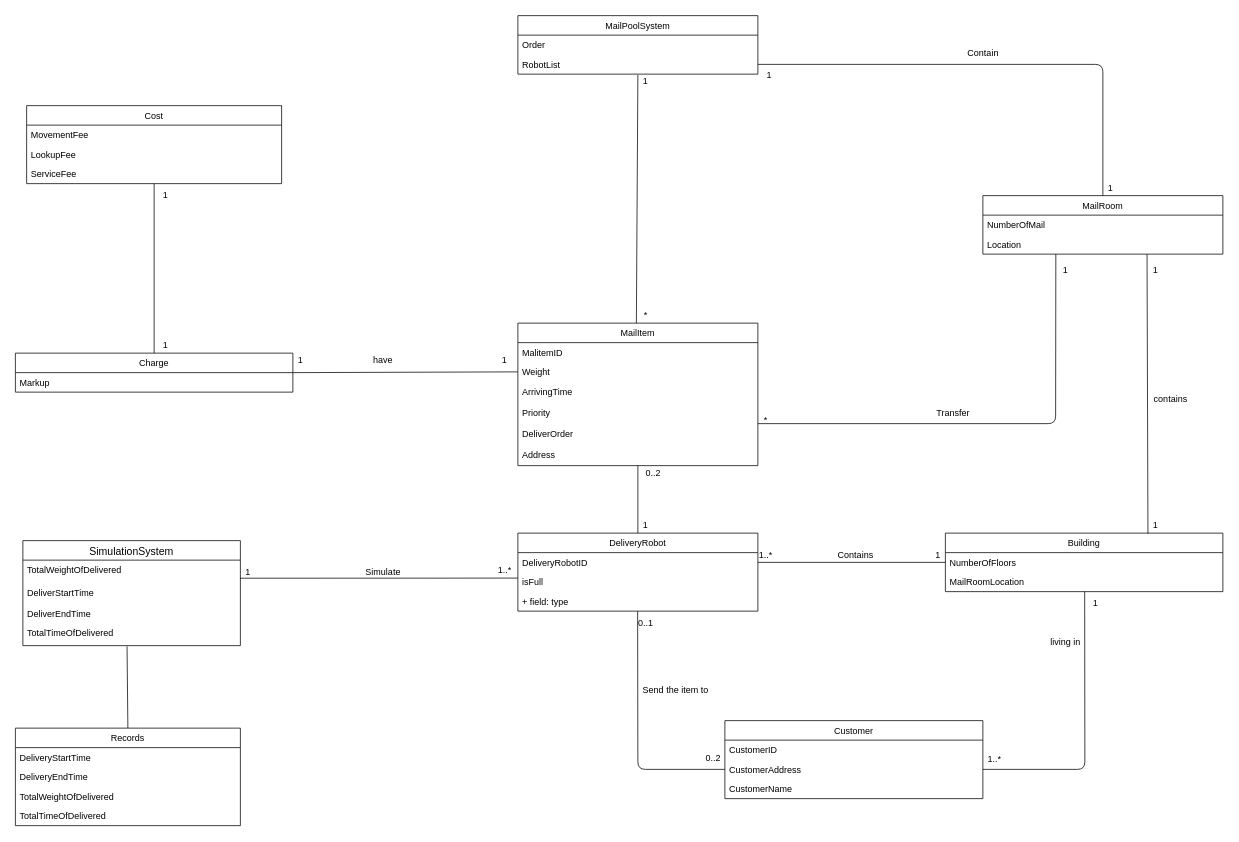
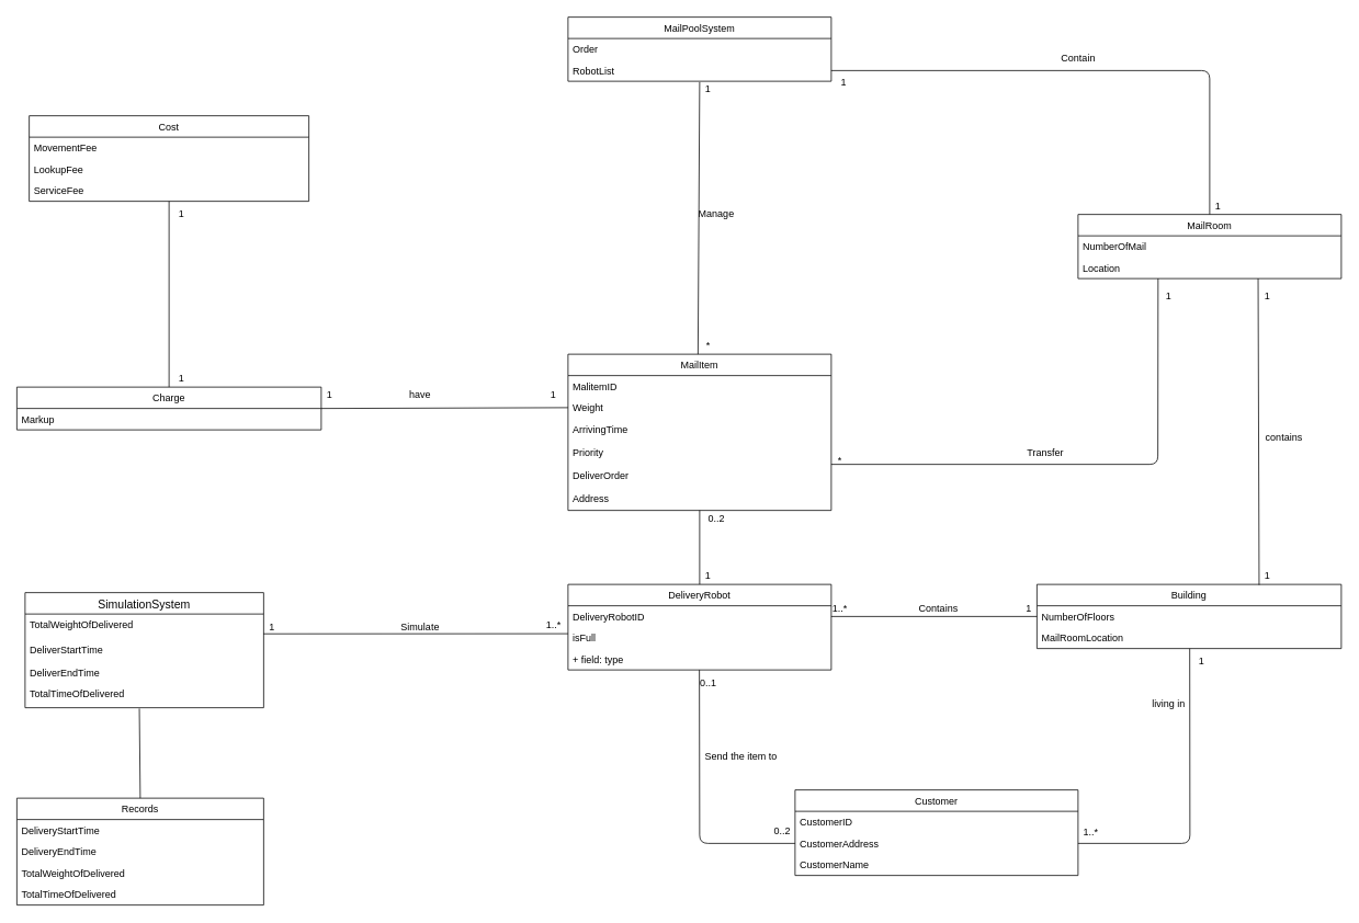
  <mxCell id="0" />
  <mxCell id="1" parent="0" />
  <mxCell id="2" value="MailItem" style="swimlane;fontStyle=0;childLayout=stackLayout;horizontal=1;startSize=26;fillColor=none;horizontalStack=0;resizeParent=1;resizeParentMax=0;resizeLast=0;collapsible=1;marginBottom=0;" parent="1" vertex="1"><mxGeometry x="690" y="430" width="320" height="190" as="geometry" /></mxCell>
  <mxCell id="3" value="MalitemID" style="text;strokeColor=none;fillColor=none;align=left;verticalAlign=top;spacingLeft=4;spacingRight=4;overflow=hidden;rotatable=0;points=[[0,0.5],[1,0.5]];portConstraint=eastwest;" parent="2" vertex="1"><mxGeometry y="26" width="320" height="26" as="geometry" /></mxCell>
  <mxCell id="4" value="Weight" style="text;strokeColor=none;fillColor=none;align=left;verticalAlign=top;spacingLeft=4;spacingRight=4;overflow=hidden;rotatable=0;points=[[0,0.5],[1,0.5]];portConstraint=eastwest;" parent="2" vertex="1"><mxGeometry y="52" width="320" height="26" as="geometry" /></mxCell>
  <mxCell id="5" value="ArrivingTime&#10;&#10;Priority&#10;&#10;DeliverOrder&#10;&#10;Address&#10;" style="text;strokeColor=none;fillColor=none;align=left;verticalAlign=top;spacingLeft=4;spacingRight=4;overflow=hidden;rotatable=0;points=[[0,0.5],[1,0.5]];portConstraint=eastwest;" parent="2" vertex="1"><mxGeometry y="78" width="320" height="112" as="geometry" /></mxCell>
  <mxCell id="6" value="" style="endArrow=none;html=1;entryX=0.5;entryY=1.038;entryDx=0;entryDy=0;entryPerimeter=0;" parent="1" target="17" edge="1"><mxGeometry width="50" height="50" relative="1" as="geometry"><mxPoint x="848" y="430" as="sourcePoint" /><mxPoint x="848.08" y="120.99" as="targetPoint" /></mxGeometry></mxCell>
  <mxCell id="7" value="1" style="text;html=1;align=center;verticalAlign=middle;resizable=0;points=[];autosize=1;" parent="1" vertex="1"><mxGeometry x="850" y="98" width="20" height="20" as="geometry" /></mxCell>
  <mxCell id="8" value="*" style="text;html=1;align=center;verticalAlign=middle;resizable=0;points=[];autosize=1;" parent="1" vertex="1"><mxGeometry x="850" y="410" width="20" height="20" as="geometry" /></mxCell>
  <mxCell id="9" value="" style="endArrow=none;html=1;entryX=0.304;entryY=1;entryDx=0;entryDy=0;entryPerimeter=0;exitX=1;exitY=0.5;exitDx=0;exitDy=0;" parent="1" source="5" target="14" edge="1"><mxGeometry width="50" height="50" relative="1" as="geometry"><mxPoint x="1050" y="330" as="sourcePoint" /><mxPoint x="1406.96" y="338" as="targetPoint" /><Array as="points"><mxPoint x="1407" y="564" /></Array></mxGeometry></mxCell>
  <mxCell id="10" value="1" style="text;html=1;align=center;verticalAlign=middle;resizable=0;points=[];autosize=1;" parent="1" vertex="1"><mxGeometry x="1410" y="350" width="20" height="20" as="geometry" /></mxCell>
  <mxCell id="11" value="*" style="text;html=1;align=center;verticalAlign=middle;resizable=0;points=[];autosize=1;" parent="1" vertex="1"><mxGeometry x="1010" y="550" width="20" height="20" as="geometry" /></mxCell>
  <mxCell id="12" value="MailRoom" style="swimlane;fontStyle=0;childLayout=stackLayout;horizontal=1;startSize=26;fillColor=none;horizontalStack=0;resizeParent=1;resizeParentMax=0;resizeLast=0;collapsible=1;marginBottom=0;" parent="1" vertex="1"><mxGeometry x="1310" y="260" width="320" height="78" as="geometry" /></mxCell>
  <mxCell id="13" value="NumberOfMail" style="text;strokeColor=none;fillColor=none;align=left;verticalAlign=top;spacingLeft=4;spacingRight=4;overflow=hidden;rotatable=0;points=[[0,0.5],[1,0.5]];portConstraint=eastwest;" parent="12" vertex="1"><mxGeometry y="26" width="320" height="26" as="geometry" /></mxCell>
  <mxCell id="14" value="Location" style="text;strokeColor=none;fillColor=none;align=left;verticalAlign=top;spacingLeft=4;spacingRight=4;overflow=hidden;rotatable=0;points=[[0,0.5],[1,0.5]];portConstraint=eastwest;" vertex="1" parent="12"><mxGeometry y="52" width="320" height="26" as="geometry" /></mxCell>
  <mxCell id="15" value="MailPoolSystem" style="swimlane;fontStyle=0;childLayout=stackLayout;horizontal=1;startSize=26;fillColor=none;horizontalStack=0;resizeParent=1;resizeParentMax=0;resizeLast=0;collapsible=1;marginBottom=0;" parent="1" vertex="1"><mxGeometry x="690" y="20" width="320" height="78" as="geometry" /></mxCell>
  <mxCell id="16" value="Order" style="text;strokeColor=none;fillColor=none;align=left;verticalAlign=top;spacingLeft=4;spacingRight=4;overflow=hidden;rotatable=0;points=[[0,0.5],[1,0.5]];portConstraint=eastwest;" parent="15" vertex="1"><mxGeometry y="26" width="320" height="26" as="geometry" /></mxCell>
  <mxCell id="17" value="RobotList" style="text;strokeColor=none;fillColor=none;align=left;verticalAlign=top;spacingLeft=4;spacingRight=4;overflow=hidden;rotatable=0;points=[[0,0.5],[1,0.5]];portConstraint=eastwest;" parent="15" vertex="1"><mxGeometry y="52" width="320" height="26" as="geometry" /></mxCell>
  <mxCell id="18" value="" style="endArrow=none;html=1;entryX=0.5;entryY=0;entryDx=0;entryDy=0;exitX=1;exitY=0.5;exitDx=0;exitDy=0;" parent="1" source="17" target="12" edge="1"><mxGeometry width="50" height="50" relative="1" as="geometry"><mxPoint x="1050" y="330" as="sourcePoint" /><mxPoint x="1100" y="280" as="targetPoint" /><Array as="points"><mxPoint x="1470" y="85" /></Array></mxGeometry></mxCell>
  <mxCell id="19" value="1" style="text;html=1;align=center;verticalAlign=middle;resizable=0;points=[];autosize=1;" parent="1" vertex="1"><mxGeometry x="1470" y="240" width="20" height="20" as="geometry" /></mxCell>
  <mxCell id="20" value="1" style="text;html=1;align=center;verticalAlign=middle;resizable=0;points=[];autosize=1;" parent="1" vertex="1"><mxGeometry x="1015" y="90" width="20" height="20" as="geometry" /></mxCell>
  <mxCell id="21" value="Contain" style="text;html=1;align=center;verticalAlign=middle;resizable=0;points=[];autosize=1;" parent="1" vertex="1"><mxGeometry x="1280" y="60" width="60" height="20" as="geometry" /></mxCell>
+ <mxCell id="22" value="Manage" style="text;html=1;align=center;verticalAlign=middle;resizable=0;points=[];autosize=1;" parent="1" vertex="1"><mxGeometry x="840" y="250" width="60" height="20" as="geometry" /></mxCell>
  <mxCell id="23" value="Transfer" style="text;html=1;align=center;verticalAlign=middle;resizable=0;points=[];autosize=1;" parent="1" vertex="1"><mxGeometry x="1240" y="540" width="60" height="20" as="geometry" /></mxCell>
  <mxCell id="24" value="" style="endArrow=none;html=1;exitX=0.5;exitY=0;exitDx=0;exitDy=0;entryX=0.5;entryY=1;entryDx=0;entryDy=0;entryPerimeter=0;" parent="1" source="25" target="5" edge="1"><mxGeometry width="50" height="50" relative="1" as="geometry"><mxPoint x="930" y="560" as="sourcePoint" /><mxPoint x="980" y="510" as="targetPoint" /></mxGeometry></mxCell>
  <mxCell id="25" value="DeliveryRobot" style="swimlane;fontStyle=0;childLayout=stackLayout;horizontal=1;startSize=26;fillColor=none;horizontalStack=0;resizeParent=1;resizeParentMax=0;resizeLast=0;collapsible=1;marginBottom=0;" parent="1" vertex="1"><mxGeometry x="690" y="710" width="320" height="104" as="geometry" /></mxCell>
  <mxCell id="26" value="DeliveryRobotID" style="text;strokeColor=none;fillColor=none;align=left;verticalAlign=top;spacingLeft=4;spacingRight=4;overflow=hidden;rotatable=0;points=[[0,0.5],[1,0.5]];portConstraint=eastwest;" parent="25" vertex="1"><mxGeometry y="26" width="320" height="26" as="geometry" /></mxCell>
  <mxCell id="27" value="isFull" style="text;strokeColor=none;fillColor=none;align=left;verticalAlign=top;spacingLeft=4;spacingRight=4;overflow=hidden;rotatable=0;points=[[0,0.5],[1,0.5]];portConstraint=eastwest;" parent="25" vertex="1"><mxGeometry y="52" width="320" height="26" as="geometry" /></mxCell>
  <mxCell id="28" value="+ field: type" style="text;strokeColor=none;fillColor=none;align=left;verticalAlign=top;spacingLeft=4;spacingRight=4;overflow=hidden;rotatable=0;points=[[0,0.5],[1,0.5]];portConstraint=eastwest;" parent="25" vertex="1"><mxGeometry y="78" width="320" height="26" as="geometry" /></mxCell>
  <mxCell id="29" value="0..2" style="text;html=1;align=center;verticalAlign=middle;resizable=0;points=[];autosize=1;" parent="1" vertex="1"><mxGeometry x="850" y="620" width="40" height="20" as="geometry" /></mxCell>
  <mxCell id="30" value="1" style="text;html=1;align=center;verticalAlign=middle;resizable=0;points=[];autosize=1;" parent="1" vertex="1"><mxGeometry x="850" y="690" width="20" height="20" as="geometry" /></mxCell>
  <mxCell id="31" value="" style="endArrow=none;html=1;exitX=0;exitY=0.306;exitDx=0;exitDy=0;entryX=0.999;entryY=0.804;entryDx=0;entryDy=0;entryPerimeter=0;exitPerimeter=0;" parent="1" source="27" target="48" edge="1"><mxGeometry width="50" height="50" relative="1" as="geometry"><mxPoint x="1130" y="920" as="sourcePoint" /><mxPoint x="420" y="720" as="targetPoint" /><Array as="points" /></mxGeometry></mxCell>
  <mxCell id="32" value="Simulate" style="text;html=1;align=center;verticalAlign=middle;resizable=0;points=[];autosize=1;" parent="1" vertex="1"><mxGeometry x="480" y="752" width="60" height="20" as="geometry" /></mxCell>
  <mxCell id="33" value="1" style="text;html=1;align=center;verticalAlign=middle;resizable=0;points=[];autosize=1;" parent="1" vertex="1"><mxGeometry x="320" y="752" width="20" height="20" as="geometry" /></mxCell>
  <mxCell id="34" value="1..*" style="text;html=1;align=center;verticalAlign=middle;resizable=0;points=[];autosize=1;" parent="1" vertex="1"><mxGeometry x="657" y="750" width="30" height="20" as="geometry" /></mxCell>
  <mxCell id="35" value="" style="endArrow=none;html=1;exitX=0;exitY=0.5;exitDx=0;exitDy=0;entryX=1;entryY=0.5;entryDx=0;entryDy=0;" parent="1" source="4" target="64" edge="1"><mxGeometry width="50" height="50" relative="1" as="geometry"><mxPoint x="250" y="680" as="sourcePoint" /><mxPoint x="390" y="495" as="targetPoint" /></mxGeometry></mxCell>
  <mxCell id="36" value="1" style="text;html=1;align=center;verticalAlign=middle;resizable=0;points=[];autosize=1;" parent="1" vertex="1"><mxGeometry x="390" y="470" width="20" height="20" as="geometry" /></mxCell>
  <mxCell id="37" value="1" style="text;html=1;align=center;verticalAlign=middle;resizable=0;points=[];autosize=1;" parent="1" vertex="1"><mxGeometry x="662" y="470" width="20" height="20" as="geometry" /></mxCell>
  <mxCell id="38" value="have" style="text;html=1;align=center;verticalAlign=middle;resizable=0;points=[];autosize=1;" parent="1" vertex="1"><mxGeometry x="490" y="470" width="40" height="20" as="geometry" /></mxCell>
  <mxCell id="39" value="" style="endArrow=none;html=1;exitX=0.5;exitY=0;exitDx=0;exitDy=0;" parent="1" source="64" target="43" edge="1"><mxGeometry width="50" height="50" relative="1" as="geometry"><mxPoint x="150" y="340" as="sourcePoint" /><mxPoint x="205" y="240" as="targetPoint" /></mxGeometry></mxCell>
  <mxCell id="40" value="Cost" style="swimlane;fontStyle=0;childLayout=stackLayout;horizontal=1;startSize=26;fillColor=none;horizontalStack=0;resizeParent=1;resizeParentMax=0;resizeLast=0;collapsible=1;marginBottom=0;" parent="1" vertex="1"><mxGeometry x="35" y="140" width="340" height="104" as="geometry" /></mxCell>
  <mxCell id="41" value="MovementFee" style="text;strokeColor=none;fillColor=none;align=left;verticalAlign=top;spacingLeft=4;spacingRight=4;overflow=hidden;rotatable=0;points=[[0,0.5],[1,0.5]];portConstraint=eastwest;" parent="40" vertex="1"><mxGeometry y="26" width="340" height="26" as="geometry" /></mxCell>
  <mxCell id="42" value="LookupFee" style="text;strokeColor=none;fillColor=none;align=left;verticalAlign=top;spacingLeft=4;spacingRight=4;overflow=hidden;rotatable=0;points=[[0,0.5],[1,0.5]];portConstraint=eastwest;" parent="40" vertex="1"><mxGeometry y="52" width="340" height="26" as="geometry" /></mxCell>
  <mxCell id="43" value="ServiceFee" style="text;strokeColor=none;fillColor=none;align=left;verticalAlign=top;spacingLeft=4;spacingRight=4;overflow=hidden;rotatable=0;points=[[0,0.5],[1,0.5]];portConstraint=eastwest;" parent="40" vertex="1"><mxGeometry y="78" width="340" height="26" as="geometry" /></mxCell>
  <mxCell id="44" value="1" style="text;html=1;align=center;verticalAlign=middle;resizable=0;points=[];autosize=1;" parent="1" vertex="1"><mxGeometry x="210" y="250" width="20" height="20" as="geometry" /></mxCell>
  <mxCell id="45" value="1" style="text;html=1;align=center;verticalAlign=middle;resizable=0;points=[];autosize=1;" parent="1" vertex="1"><mxGeometry x="210" y="450" width="20" height="20" as="geometry" /></mxCell>
  <mxCell id="46" value="" style="group" parent="1" vertex="1" connectable="0"><mxGeometry x="30" y="720" width="290" height="150" as="geometry" /></mxCell>
  <mxCell id="47" value="SimulationSystem" style="swimlane;fontStyle=0;childLayout=stackLayout;horizontal=1;startSize=26;horizontalStack=0;resizeParent=1;resizeParentMax=0;resizeLast=0;collapsible=1;marginBottom=0;align=center;fontSize=14;" parent="46" vertex="1"><mxGeometry width="290" height="140" as="geometry" /></mxCell>
  <mxCell id="48" value="TotalWeightOfDelivered" style="text;strokeColor=none;fillColor=none;spacingLeft=4;spacingRight=4;overflow=hidden;rotatable=0;points=[[0,0.5],[1,0.5]];portConstraint=eastwest;fontSize=12;" parent="47" vertex="1"><mxGeometry y="26" width="290" height="30" as="geometry" /></mxCell>
  <mxCell id="49" value="DeliverStartTime&#10;&#10;DeliverEndTime" style="text;strokeColor=none;fillColor=none;spacingLeft=4;spacingRight=4;overflow=hidden;rotatable=0;points=[[0,0.5],[1,0.5]];portConstraint=eastwest;fontSize=12;" parent="47" vertex="1"><mxGeometry y="56" width="290" height="84" as="geometry" /></mxCell>
  <mxCell id="50" value="TotalTimeOfDelivered" style="text;strokeColor=none;fillColor=none;spacingLeft=4;spacingRight=4;overflow=hidden;rotatable=0;points=[[0,0.5],[1,0.5]];portConstraint=eastwest;fontSize=12;" parent="46" vertex="1"><mxGeometry y="110" width="290" height="30" as="geometry" /></mxCell>
  <mxCell id="51" value="Contains" style="text;html=1;align=center;verticalAlign=middle;resizable=0;points=[];autosize=1;" parent="1" vertex="1"><mxGeometry x="1110" y="730" width="60" height="20" as="geometry" /></mxCell>
  <mxCell id="52" value="1..*" style="text;html=1;align=center;verticalAlign=middle;resizable=0;points=[];autosize=1;" parent="1" vertex="1"><mxGeometry x="1005" y="730" width="30" height="20" as="geometry" /></mxCell>
  <mxCell id="53" value="1" style="text;html=1;align=center;verticalAlign=middle;resizable=0;points=[];autosize=1;" parent="1" vertex="1"><mxGeometry x="1240" y="730" width="20" height="20" as="geometry" /></mxCell>
  <mxCell id="54" value="" style="endArrow=none;html=1;exitX=1;exitY=0.5;exitDx=0;exitDy=0;entryX=0;entryY=0.5;entryDx=0;entryDy=0;" parent="1" source="26" target="56" edge="1"><mxGeometry width="50" height="50" relative="1" as="geometry"><mxPoint x="1140" y="780" as="sourcePoint" /><mxPoint x="1190" y="730" as="targetPoint" /></mxGeometry></mxCell>
  <mxCell id="55" value="Building" style="swimlane;fontStyle=0;childLayout=stackLayout;horizontal=1;startSize=26;fillColor=none;horizontalStack=0;resizeParent=1;resizeParentMax=0;resizeLast=0;collapsible=1;marginBottom=0;" parent="1" vertex="1"><mxGeometry x="1260" y="710" width="370" height="78" as="geometry" /></mxCell>
  <mxCell id="56" value="NumberOfFloors" style="text;strokeColor=none;fillColor=none;align=left;verticalAlign=top;spacingLeft=4;spacingRight=4;overflow=hidden;rotatable=0;points=[[0,0.5],[1,0.5]];portConstraint=eastwest;" parent="55" vertex="1"><mxGeometry y="26" width="370" height="26" as="geometry" /></mxCell>
  <mxCell id="57" value="MailRoomLocation" style="text;strokeColor=none;fillColor=none;align=left;verticalAlign=top;spacingLeft=4;spacingRight=4;overflow=hidden;rotatable=0;points=[[0,0.5],[1,0.5]];portConstraint=eastwest;" parent="55" vertex="1"><mxGeometry y="52" width="370" height="26" as="geometry" /></mxCell>
  <mxCell id="58" value="Customer" style="swimlane;fontStyle=0;childLayout=stackLayout;horizontal=1;startSize=26;fillColor=none;horizontalStack=0;resizeParent=1;resizeParentMax=0;resizeLast=0;collapsible=1;marginBottom=0;" parent="1" vertex="1"><mxGeometry x="966" y="960" width="344" height="104" as="geometry" /></mxCell>
  <mxCell id="59" value="CustomerID" style="text;strokeColor=none;fillColor=none;align=left;verticalAlign=top;spacingLeft=4;spacingRight=4;overflow=hidden;rotatable=0;points=[[0,0.5],[1,0.5]];portConstraint=eastwest;" parent="58" vertex="1"><mxGeometry y="26" width="344" height="26" as="geometry" /></mxCell>
  <mxCell id="60" value="CustomerAddress" style="text;strokeColor=none;fillColor=none;align=left;verticalAlign=top;spacingLeft=4;spacingRight=4;overflow=hidden;rotatable=0;points=[[0,0.5],[1,0.5]];portConstraint=eastwest;" parent="58" vertex="1"><mxGeometry y="52" width="344" height="26" as="geometry" /></mxCell>
  <mxCell id="61" value="CustomerName" style="text;strokeColor=none;fillColor=none;align=left;verticalAlign=top;spacingLeft=4;spacingRight=4;overflow=hidden;rotatable=0;points=[[0,0.5],[1,0.5]];portConstraint=eastwest;" parent="58" vertex="1"><mxGeometry y="78" width="344" height="26" as="geometry" /></mxCell>
  <mxCell id="62" value="" style="endArrow=none;html=1;entryX=0.499;entryY=1.005;entryDx=0;entryDy=0;entryPerimeter=0;exitX=0;exitY=0.5;exitDx=0;exitDy=0;" parent="1" source="60" target="28" edge="1"><mxGeometry width="50" height="50" relative="1" as="geometry"><mxPoint x="1030" y="890" as="sourcePoint" /><mxPoint x="1080" y="840" as="targetPoint" /><Array as="points"><mxPoint x="850" y="1025" /></Array></mxGeometry></mxCell>
  <mxCell id="63" value="" style="endArrow=none;html=1;entryX=0.502;entryY=1.006;entryDx=0;entryDy=0;entryPerimeter=0;exitX=1;exitY=0.5;exitDx=0;exitDy=0;" parent="1" source="60" target="57" edge="1"><mxGeometry width="50" height="50" relative="1" as="geometry"><mxPoint x="1150" y="890" as="sourcePoint" /><mxPoint x="1200" y="840" as="targetPoint" /><Array as="points"><mxPoint x="1446" y="1025" /></Array></mxGeometry></mxCell>
  <mxCell id="64" value="Charge" style="swimlane;fontStyle=0;childLayout=stackLayout;horizontal=1;startSize=26;fillColor=none;horizontalStack=0;resizeParent=1;resizeParentMax=0;resizeLast=0;collapsible=1;marginBottom=0;" parent="1" vertex="1"><mxGeometry x="20" y="470" width="370" height="52" as="geometry" /></mxCell>
  <mxCell id="65" value="Markup" style="text;strokeColor=none;fillColor=none;align=left;verticalAlign=top;spacingLeft=4;spacingRight=4;overflow=hidden;rotatable=0;points=[[0,0.5],[1,0.5]];portConstraint=eastwest;" parent="64" vertex="1"><mxGeometry y="26" width="370" height="26" as="geometry" /></mxCell>
  <mxCell id="66" value="" style="endArrow=none;html=1;entryX=0.479;entryY=1.033;entryDx=0;entryDy=0;entryPerimeter=0;exitX=0.5;exitY=0;exitDx=0;exitDy=0;" parent="1" source="67" target="50" edge="1"><mxGeometry width="50" height="50" relative="1" as="geometry"><mxPoint x="430" y="900" as="sourcePoint" /><mxPoint x="480" y="850" as="targetPoint" /></mxGeometry></mxCell>
  <mxCell id="67" value="Records" style="swimlane;fontStyle=0;childLayout=stackLayout;horizontal=1;startSize=26;fillColor=none;horizontalStack=0;resizeParent=1;resizeParentMax=0;resizeLast=0;collapsible=1;marginBottom=0;" parent="1" vertex="1"><mxGeometry x="20" y="970" width="300" height="130" as="geometry" /></mxCell>
  <mxCell id="68" value="DeliveryStartTime" style="text;strokeColor=none;fillColor=none;align=left;verticalAlign=top;spacingLeft=4;spacingRight=4;overflow=hidden;rotatable=0;points=[[0,0.5],[1,0.5]];portConstraint=eastwest;" parent="67" vertex="1"><mxGeometry y="26" width="300" height="26" as="geometry" /></mxCell>
  <mxCell id="69" value="DeliveryEndTime" style="text;strokeColor=none;fillColor=none;align=left;verticalAlign=top;spacingLeft=4;spacingRight=4;overflow=hidden;rotatable=0;points=[[0,0.5],[1,0.5]];portConstraint=eastwest;" parent="67" vertex="1"><mxGeometry y="52" width="300" height="26" as="geometry" /></mxCell>
  <mxCell id="70" value="TotalWeightOfDelivered" style="text;strokeColor=none;fillColor=none;align=left;verticalAlign=top;spacingLeft=4;spacingRight=4;overflow=hidden;rotatable=0;points=[[0,0.5],[1,0.5]];portConstraint=eastwest;" parent="67" vertex="1"><mxGeometry y="78" width="300" height="26" as="geometry" /></mxCell>
  <mxCell id="71" value="TotalTimeOfDelivered" style="text;strokeColor=none;fillColor=none;align=left;verticalAlign=top;spacingLeft=4;spacingRight=4;overflow=hidden;rotatable=0;points=[[0,0.5],[1,0.5]];portConstraint=eastwest;" parent="67" vertex="1"><mxGeometry y="104" width="300" height="26" as="geometry" /></mxCell>
  <mxCell id="72" value="Send the item to" style="text;html=1;align=center;verticalAlign=middle;resizable=0;points=[];autosize=1;rotation=0;" parent="1" vertex="1"><mxGeometry x="850" y="910" width="100" height="20" as="geometry" /></mxCell>
  <mxCell id="73" value="0..1" style="text;html=1;align=center;verticalAlign=middle;resizable=0;points=[];autosize=1;" parent="1" vertex="1"><mxGeometry x="840" y="820" width="40" height="20" as="geometry" /></mxCell>
  <mxCell id="74" value="0..2" style="text;html=1;align=center;verticalAlign=middle;resizable=0;points=[];autosize=1;" parent="1" vertex="1"><mxGeometry x="930" y="1000" width="40" height="20" as="geometry" /></mxCell>
  <mxCell id="75" value="living in" style="text;html=1;align=center;verticalAlign=middle;resizable=0;points=[];autosize=1;" parent="1" vertex="1"><mxGeometry x="1390" y="845" width="60" height="20" as="geometry" /></mxCell>
  <mxCell id="76" value="1" style="text;html=1;align=center;verticalAlign=middle;resizable=0;points=[];autosize=1;" parent="1" vertex="1"><mxGeometry x="1450" y="794" width="20" height="20" as="geometry" /></mxCell>
  <mxCell id="77" value="1..*" style="text;html=1;align=center;verticalAlign=middle;resizable=0;points=[];autosize=1;" parent="1" vertex="1"><mxGeometry x="1310" y="1002" width="30" height="20" as="geometry" /></mxCell>
  <mxCell id="78" value="" style="endArrow=none;html=1;exitX=0.73;exitY=0.009;exitDx=0;exitDy=0;exitPerimeter=0;entryX=0.684;entryY=1;entryDx=0;entryDy=0;entryPerimeter=0;" parent="1" source="55" target="14" edge="1"><mxGeometry width="50" height="50" relative="1" as="geometry"><mxPoint x="1210" y="580" as="sourcePoint" /><mxPoint x="1528.88" y="338.416" as="targetPoint" /></mxGeometry></mxCell>
  <mxCell id="79" value="contains" style="text;html=1;align=center;verticalAlign=middle;resizable=0;points=[];autosize=1;" parent="1" vertex="1"><mxGeometry x="1530" y="522" width="60" height="20" as="geometry" /></mxCell>
  <mxCell id="80" value="1" style="text;html=1;align=center;verticalAlign=middle;resizable=0;points=[];autosize=1;" parent="1" vertex="1"><mxGeometry x="1530" y="690" width="20" height="20" as="geometry" /></mxCell>
  <mxCell id="81" value="1" style="text;html=1;align=center;verticalAlign=middle;resizable=0;points=[];autosize=1;" parent="1" vertex="1"><mxGeometry x="1530" y="350" width="20" height="20" as="geometry" /></mxCell>
